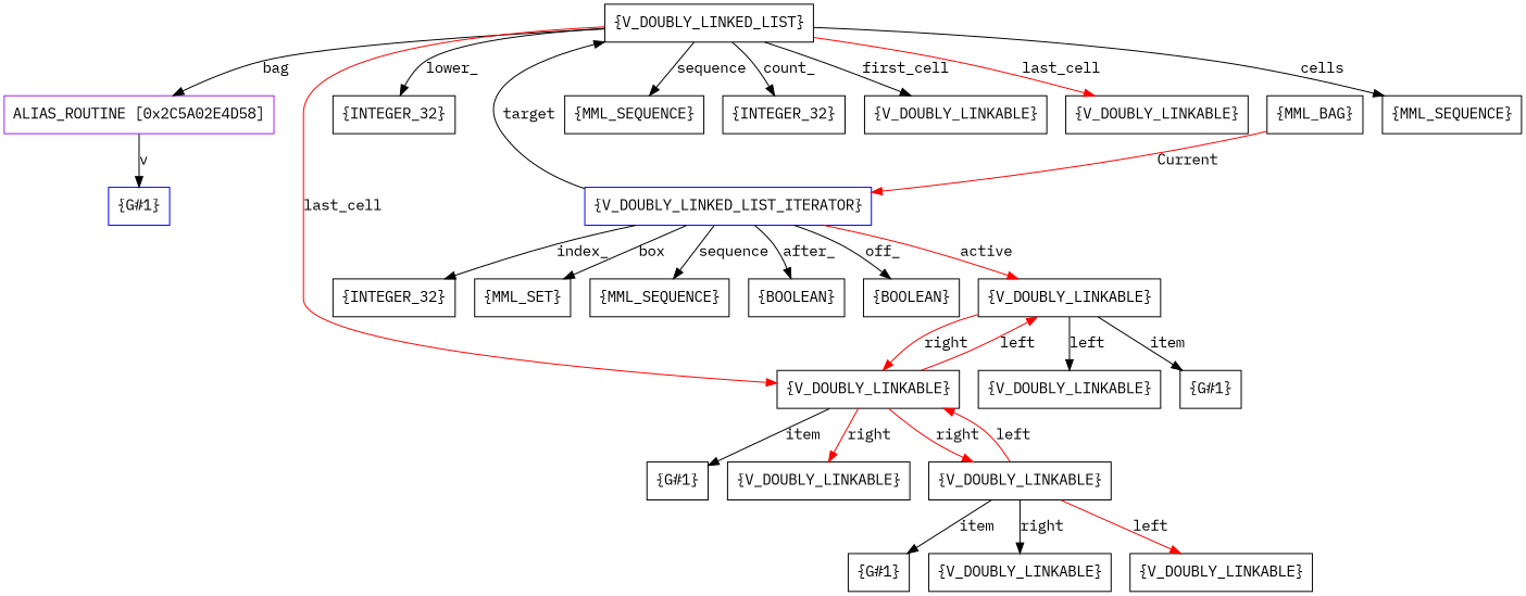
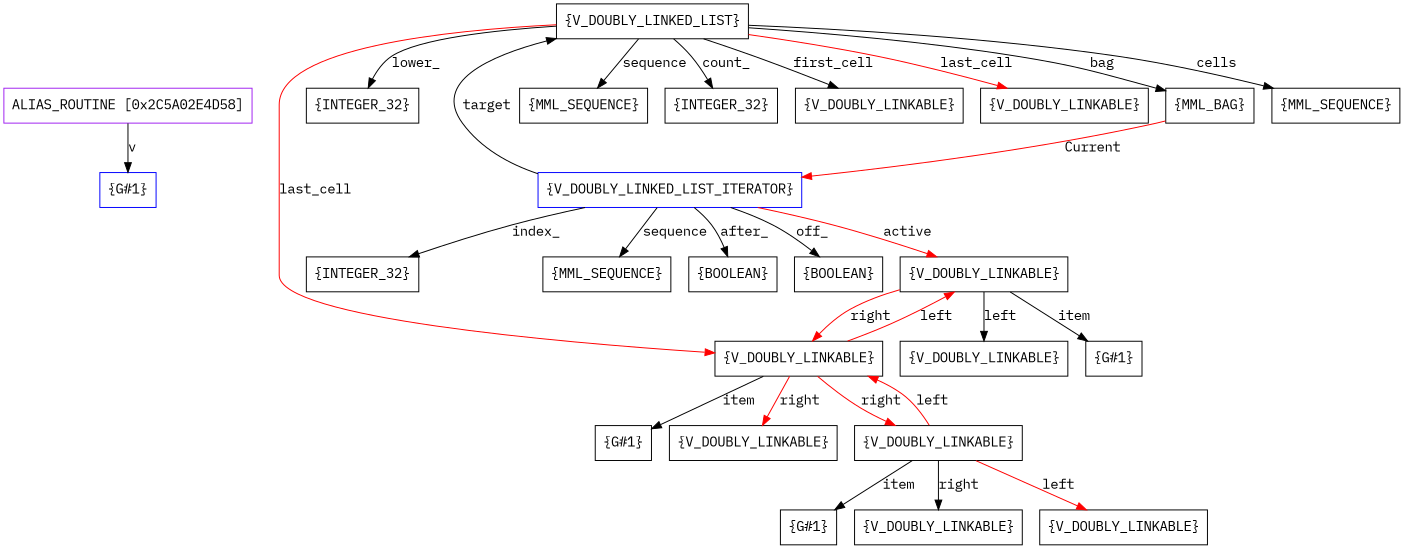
  digraph {
    fontname="IBM Plex Mono"
    node [fontname="IBM Plex Mono" shape=box]
    edge [fontname="IBM Plex Mono"]
    n1 [color=purple label=<ALIAS_ROUTINE [0x2C5A02E4D58]>]
    n2 [color=blue label=<{G#1}>]
    n3 [color=blue label=<{V_DOUBLY_LINKED_LIST_ITERATOR}>]
    n4 [label=<{BOOLEAN}>]
    n5 [label=<{INTEGER_32}>]
-   n6 [label=<{MML_SET}>]
    n7 [label=<{MML_SEQUENCE}>]
    n8 [label=<{V_DOUBLY_LINKED_LIST}>]
    n9 [label=<{V_DOUBLY_LINKABLE}>]
    n10 [label=<{BOOLEAN}>]
    n11 [label=<{INTEGER_32}>]
    n12 [label=<{MML_BAG}>]
    n13 [label=<{MML_SEQUENCE}>]
    n14 [label=<{INTEGER_32}>]
    n15 [label=<{V_DOUBLY_LINKABLE}>]
    n16 [label=<{V_DOUBLY_LINKABLE}>]
    n17 [label=<{V_DOUBLY_LINKABLE}>]
    n18 [label=<{MML_SEQUENCE}>]
    n19 [label=<{G#1}>]
    n20 [label=<{V_DOUBLY_LINKABLE}>]
    n21 [label=<{G#1}>]
    n22 [label=<{V_DOUBLY_LINKABLE}>]
    n23 [label=<{V_DOUBLY_LINKABLE}>]
    n24 [label=<{G#1}>]
    n25 [label=<{V_DOUBLY_LINKABLE}>]
    n26 [label=<{V_DOUBLY_LINKABLE}>]
    n1 -> n2 [label=<v>]
    n3 -> n4 [label=<off_>]
    n3 -> n5 [label=<index_>]
-   n3 -> n6 [label=box]
    n3 -> n7 [label=<sequence>]
    n3 -> n8 [color=black label=<target>]
    n3 -> n9 [color=red label=<active>]
    n3 -> n10 [label=<after_>]
    n8 -> n11 [label=<lower_>]
-   n8 -> n1 [label=<bag>]
+   n8 -> n12 [label=<bag>]
    n8 -> n13 [label=<sequence>]
    n8 -> n14 [label=<count_>]
    n8 -> n15 [label=<first_cell>]
    n8 -> n16 [color=red label=<last_cell>]
    n8 -> n17 [color=red label=<last_cell>]
    n8 -> n18 [label=<cells>]
    n9 -> n17 [color=red label=<right>]
    n9 -> n19 [label=<item>]
    n9 -> n20 [label=<left>]
    n12 -> n3 [color=red label=<Current>]
    n17 -> n9 [color=red label=<left>]
    n17 -> n21 [label=<item>]
    n17 -> n22 [color=red label=<right>]
    n17 -> n23 [color=red label=<right>]
    n23 -> n17 [color=red label=<left>]
    n23 -> n24 [label=<item>]
    n23 -> n25 [label=<right>]
    n23 -> n26 [color=red label=<left>]
  }
